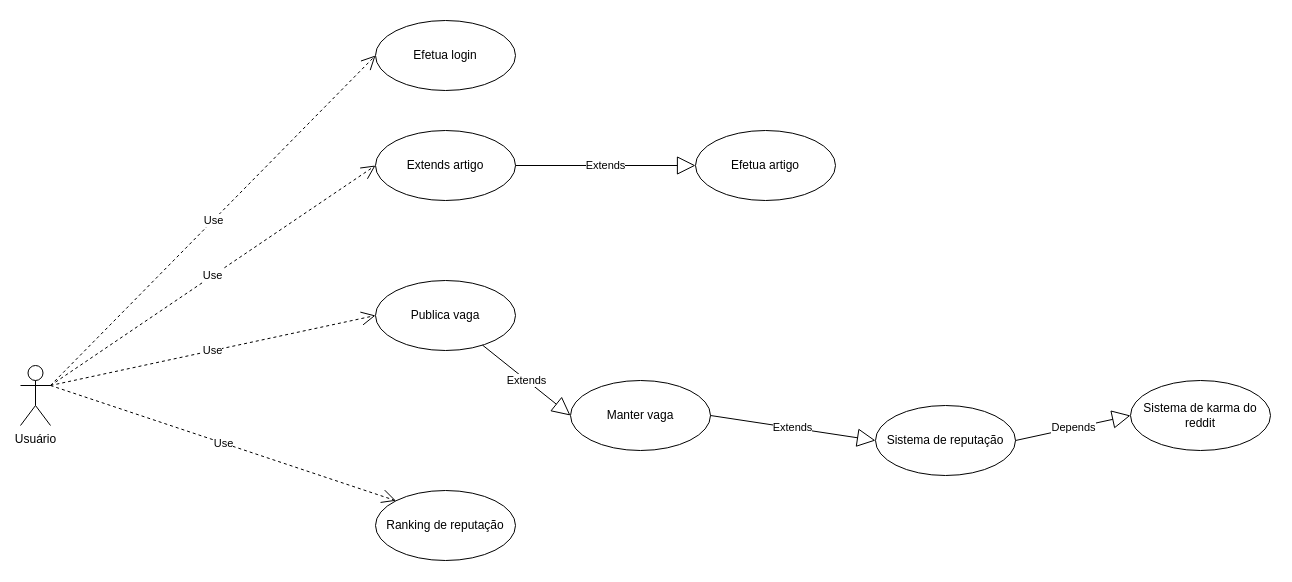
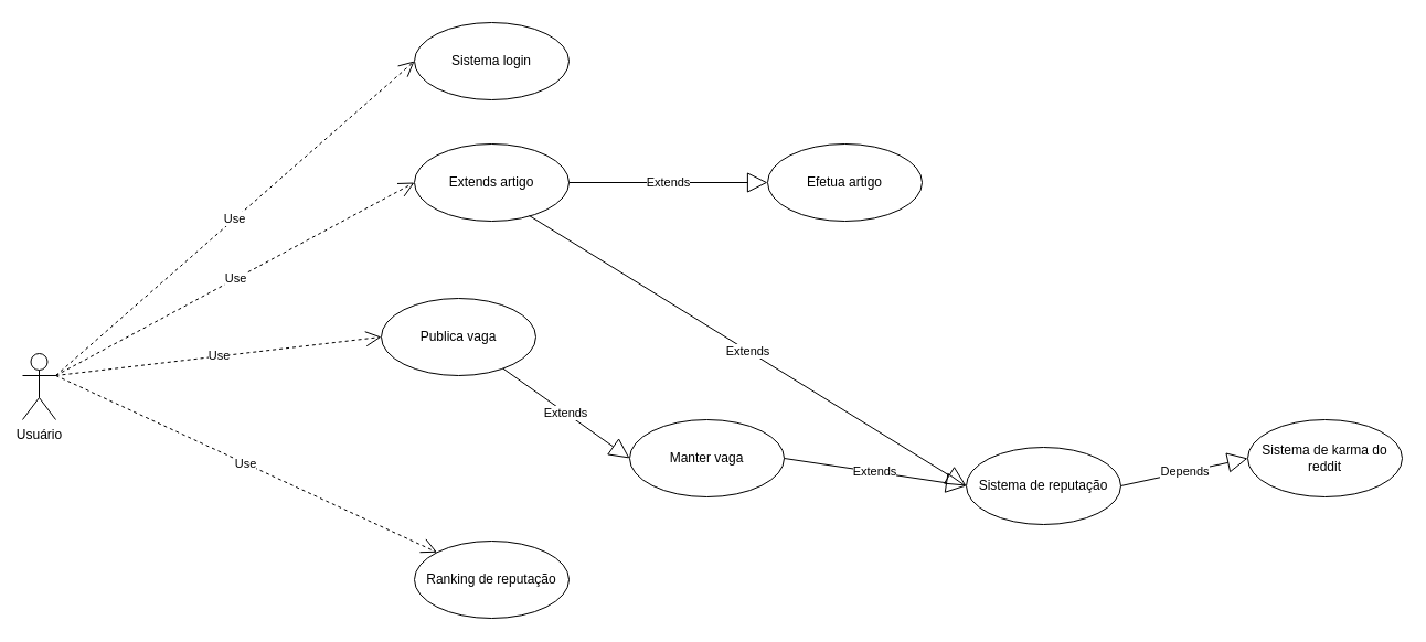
  <mxCell id="0" />
  <mxCell id="1" parent="0" />
- <mxCell id="2" value="Usuário" style="shape=umlActor;verticalLabelPosition=bottom;verticalAlign=top;html=1;" parent="1" vertex="1"><mxGeometry x="20" y="365" width="30" height="60" as="geometry" /></mxCell>
- <mxCell id="3" value="Efetua login" style="ellipse;whiteSpace=wrap;html=1;" parent="1" vertex="1"><mxGeometry x="375" y="20" width="140" height="70" as="geometry" /></mxCell>
+ <mxCell id="2" value="Usuário" style="shape=umlActor;verticalLabelPosition=bottom;verticalAlign=top;html=1;" parent="1" vertex="1"><mxGeometry x="20" y="320" width="30" height="60" as="geometry" /></mxCell>
+ <mxCell id="3" value="Sistema login" style="ellipse;whiteSpace=wrap;html=1;" parent="1" vertex="1"><mxGeometry x="375" y="20" width="140" height="70" as="geometry" /></mxCell>
  <mxCell id="4" value="Use" style="endArrow=open;endSize=12;dashed=1;html=1;rounded=0;exitX=1;exitY=0.333;exitDx=0;exitDy=0;exitPerimeter=0;entryX=0;entryY=0.5;entryDx=0;entryDy=0;" parent="1" source="2" target="3" edge="1"><mxGeometry width="160" relative="1" as="geometry"><mxPoint x="335" y="270" as="sourcePoint" /><mxPoint x="495" y="270" as="targetPoint" /></mxGeometry></mxCell>
  <mxCell id="5" value="Extends artigo" style="ellipse;whiteSpace=wrap;html=1;" parent="1" vertex="1"><mxGeometry x="375" y="130" width="140" height="70" as="geometry" /></mxCell>
- <mxCell id="6" value="Publica vaga" style="ellipse;whiteSpace=wrap;html=1;" parent="1" vertex="1"><mxGeometry x="375" y="280" width="140" height="70" as="geometry" /></mxCell>
+ <mxCell id="6" value="Publica vaga" style="ellipse;whiteSpace=wrap;html=1;" parent="1" vertex="1"><mxGeometry x="345" y="270" width="140" height="70" as="geometry" /></mxCell>
  <mxCell id="7" value="Use" style="endArrow=open;endSize=12;dashed=1;html=1;rounded=0;exitX=1;exitY=0.333;exitDx=0;exitDy=0;exitPerimeter=0;entryX=0;entryY=0.5;entryDx=0;entryDy=0;" parent="1" source="2" target="5" edge="1"><mxGeometry width="160" relative="1" as="geometry"><mxPoint x="165" y="100" as="sourcePoint" /><mxPoint x="385" y="65" as="targetPoint" /></mxGeometry></mxCell>
  <mxCell id="8" value="Use" style="endArrow=open;endSize=12;dashed=1;html=1;rounded=0;exitX=1;exitY=0.333;exitDx=0;exitDy=0;exitPerimeter=0;entryX=0;entryY=0.5;entryDx=0;entryDy=0;" parent="1" source="2" target="6" edge="1"><mxGeometry width="160" relative="1" as="geometry"><mxPoint x="165" y="100" as="sourcePoint" /><mxPoint x="385" y="175" as="targetPoint" /></mxGeometry></mxCell>
  <mxCell id="9" value="Efetua artigo" style="ellipse;whiteSpace=wrap;html=1;" parent="1" vertex="1"><mxGeometry x="695" y="130" width="140" height="70" as="geometry" /></mxCell>
  <mxCell id="10" value="Manter vaga" style="ellipse;whiteSpace=wrap;html=1;" parent="1" vertex="1"><mxGeometry x="570" y="380" width="140" height="70" as="geometry" /></mxCell>
  <mxCell id="11" value="Extends" style="endArrow=block;endSize=16;endFill=0;html=1;rounded=0;entryX=0;entryY=0.5;entryDx=0;entryDy=0;" parent="1" source="6" target="10" edge="1"><mxGeometry width="160" relative="1" as="geometry"><mxPoint x="515" y="290" as="sourcePoint" /><mxPoint x="495" y="270" as="targetPoint" /></mxGeometry></mxCell>
  <mxCell id="12" value="Extends" style="endArrow=block;endSize=16;endFill=0;html=1;rounded=0;" parent="1" source="5" target="9" edge="1"><mxGeometry width="160" relative="1" as="geometry"><mxPoint x="535" y="185" as="sourcePoint" /><mxPoint x="705" y="185" as="targetPoint" /></mxGeometry></mxCell>
  <mxCell id="13" value="Sistema de reputação" style="ellipse;whiteSpace=wrap;html=1;" parent="1" vertex="1"><mxGeometry x="875" y="405" width="140" height="70" as="geometry" /></mxCell>
  <mxCell id="14" value="Sistema de karma do reddit" style="ellipse;whiteSpace=wrap;html=1;" parent="1" vertex="1"><mxGeometry x="1130" y="380" width="140" height="70" as="geometry" /></mxCell>
  <mxCell id="15" value="Depends" style="endArrow=block;endSize=16;endFill=0;html=1;rounded=0;entryX=0;entryY=0.5;entryDx=0;entryDy=0;exitX=1;exitY=0.5;exitDx=0;exitDy=0;" parent="1" source="13" target="14" edge="1"><mxGeometry width="160" relative="1" as="geometry"><mxPoint x="55" y="810" as="sourcePoint" /><mxPoint x="225" y="810" as="targetPoint" /></mxGeometry></mxCell>
+ <mxCell id="16" value="Extends" style="endArrow=block;endSize=16;endFill=0;html=1;rounded=0;entryX=0;entryY=0.5;entryDx=0;entryDy=0;exitX=0.743;exitY=0.929;exitDx=0;exitDy=0;exitPerimeter=0;" parent="1" source="5" target="13" edge="1"><mxGeometry width="160" relative="1" as="geometry"><mxPoint x="504" y="320" as="sourcePoint" /><mxPoint x="685" y="425" as="targetPoint" /></mxGeometry></mxCell>
  <mxCell id="17" value="Ranking de reputação" style="ellipse;whiteSpace=wrap;html=1;" parent="1" vertex="1"><mxGeometry x="375" y="490" width="140" height="70" as="geometry" /></mxCell>
  <mxCell id="18" value="Use" style="endArrow=open;endSize=12;dashed=1;html=1;rounded=0;exitX=1;exitY=0.333;exitDx=0;exitDy=0;exitPerimeter=0;entryX=0;entryY=0;entryDx=0;entryDy=0;" parent="1" source="2" target="17" edge="1"><mxGeometry width="160" relative="1" as="geometry"><mxPoint x="165" y="180" as="sourcePoint" /><mxPoint x="385" y="325" as="targetPoint" /></mxGeometry></mxCell>
  <mxCell id="19" value="Extends" style="endArrow=block;endSize=16;endFill=0;html=1;rounded=0;entryX=0;entryY=0.5;entryDx=0;entryDy=0;exitX=1;exitY=0.5;exitDx=0;exitDy=0;" parent="1" source="10" target="13" edge="1"><mxGeometry width="160" relative="1" as="geometry"><mxPoint x="476" y="358" as="sourcePoint" /><mxPoint x="560" y="495" as="targetPoint" /></mxGeometry></mxCell>
